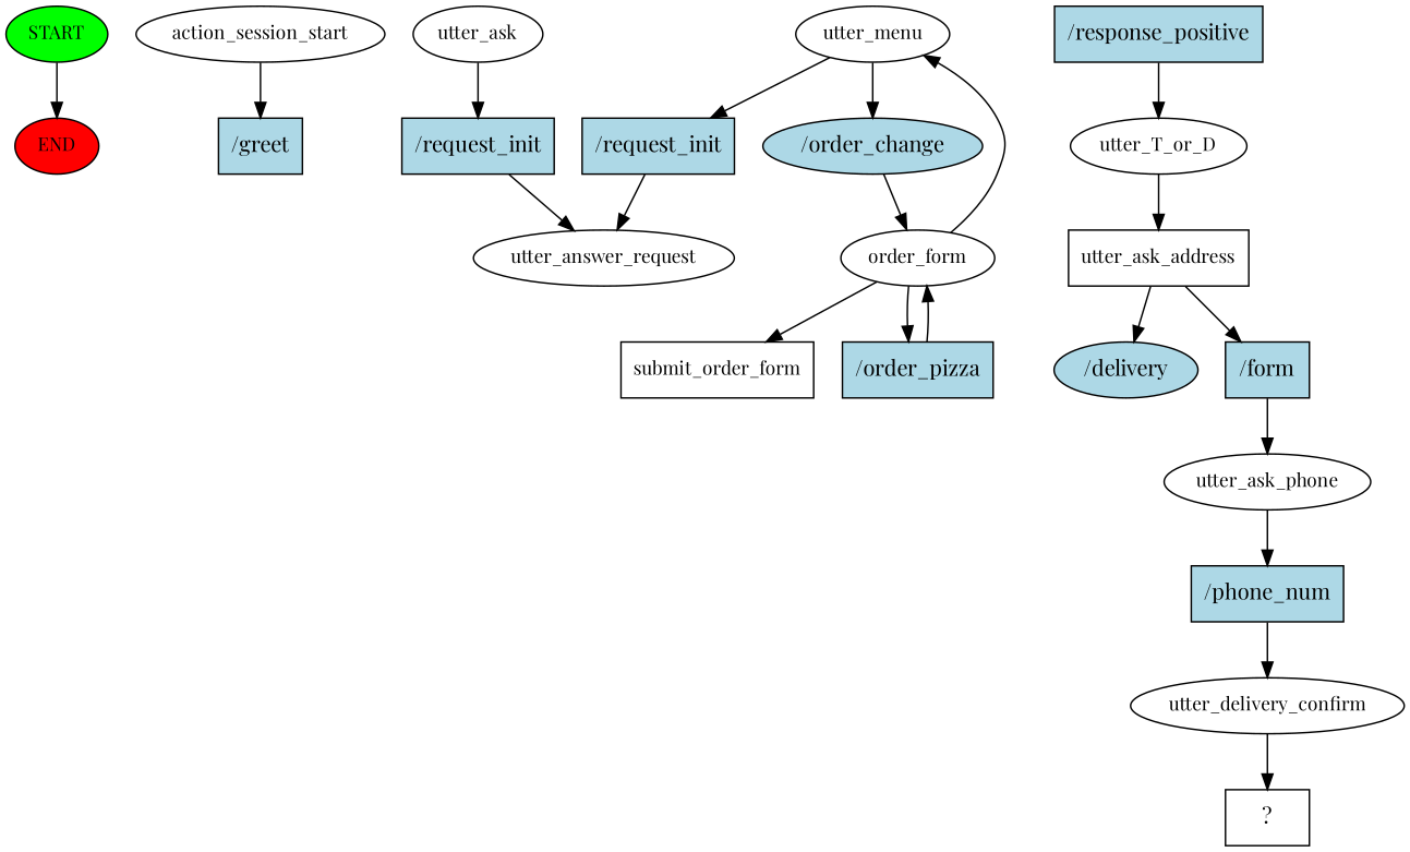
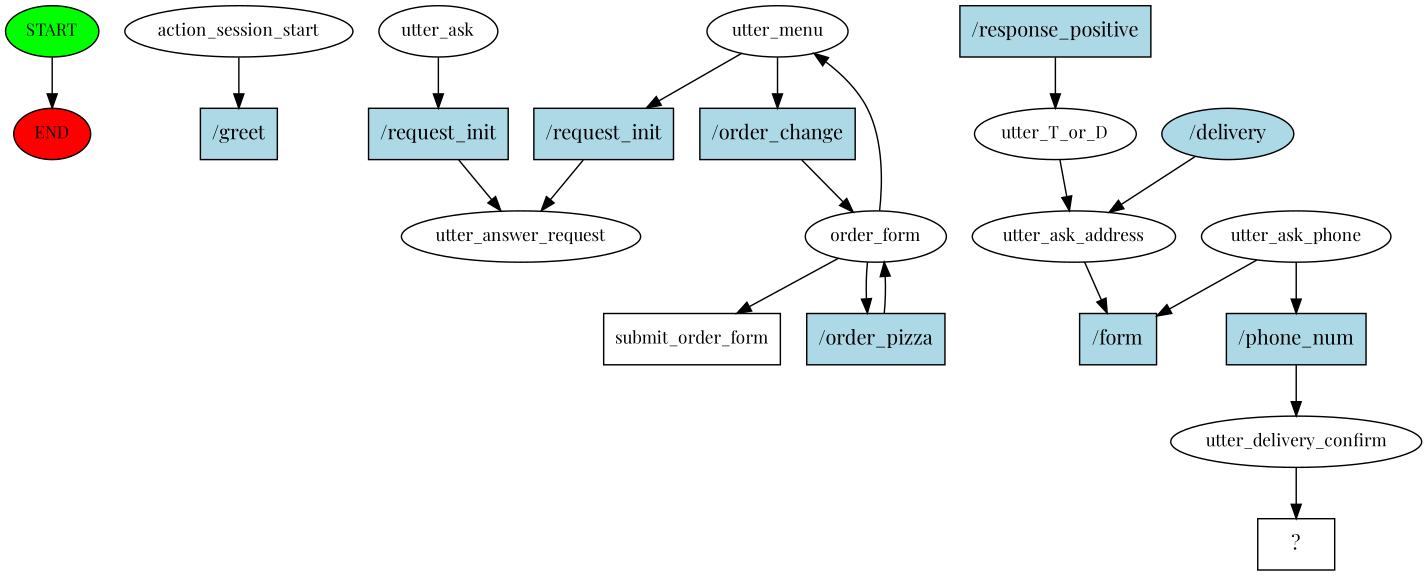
  digraph {
    fontname="Playfair Display"
    node [fontname="Playfair Display" fontsize=12]
    edge [fontname="Playfair Display"]
    n1 [fillcolor=green label=START style=filled]
    n2 [fillcolor=red label=END style=filled]
    n3 [label=action_session_start]
    n4 [fillcolor=lightblue label="/greet" shape=rect style=filled fontsize=""]
    n5 [label=utter_ask]
    n6 [fillcolor=lightblue label="/request_init" shape=rect style=filled fontsize=""]
    n7 [label=utter_answer_request]
    n8 [label=utter_menu]
    n9 [fillcolor=lightblue label="/request_init" shape=rect style=filled fontsize=""]
-   n10 [fillcolor=lightblue label="/order_change" shape=ellipse style=filled fontsize=""]
+   n10 [fillcolor=lightblue label="/order_change" shape=rect style=filled fontsize=""]
    n11 [label=order_form]
    n12 [label=submit_order_form shape=box]
    n13 [fillcolor=lightblue label="/order_pizza" shape=rect style=filled fontsize=""]
    n14 [fillcolor=lightblue label="/response_positive" shape=rect style=filled fontsize=""]
    n15 [label=utter_T_or_D]
-   n16 [label=utter_ask_address shape=box]
+   n16 [label=utter_ask_address]
    n17 [fillcolor=lightblue label="/delivery" shape=ellipse style=filled fontsize=""]
    n18 [fillcolor=lightblue label="/form" shape=rect style=filled fontsize=""]
    n19 [label=utter_ask_phone]
    n20 [fillcolor=lightblue label="/phone_num" shape=rect style=filled fontsize=""]
    n21 [label=utter_delivery_confirm]
    n22 [label="  ?  " shape=rect fontsize=""]
    n1 -> n2
    n3 -> n4
    n5 -> n6
    n6 -> n7
    n8 -> n9
    n8 -> n10
    n9 -> n7
    n10 -> n11
    n11 -> n8
    n11 -> n12
    n11 -> n13
    n13 -> n11
    n14 -> n15
    n15 -> n16
    n16 -> n18
-   n16 -> n17
-   n18 -> n19
+   n17 -> n16
+   n19 -> n18
    n19 -> n20
    n20 -> n21
    n21 -> n22
  }
